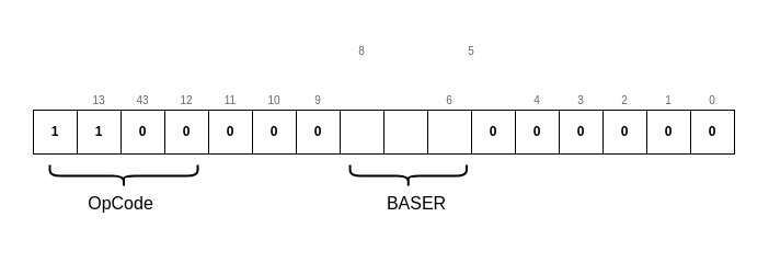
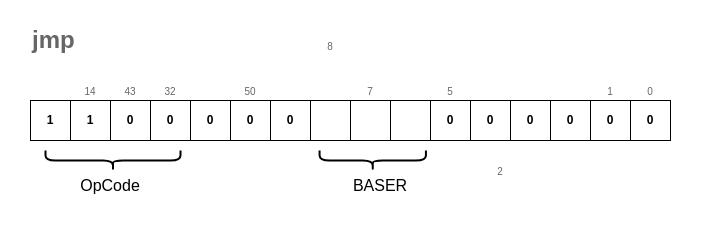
  <mxCell id="0" />
  <mxCell id="1" parent="0" />
  <mxCell id="2" value="" style="rounded=0;whiteSpace=wrap;html=1;fontSize=10;fontColor=#666666;strokeWidth=2;fillColor=none;strokeColor=none;" parent="1" vertex="1"><mxGeometry x="20" y="20" width="660" height="190" as="geometry" /></mxCell>
  <mxCell id="3" value="1" style="rounded=0;whiteSpace=wrap;html=1;fontStyle=1;" parent="1" vertex="1"><mxGeometry x="30" y="100" width="40" height="40" as="geometry" /></mxCell>
  <mxCell id="4" value="1" style="rounded=0;whiteSpace=wrap;html=1;fontStyle=1;" parent="1" vertex="1"><mxGeometry x="70" y="100" width="40" height="40" as="geometry" /></mxCell>
  <mxCell id="5" value="0" style="rounded=0;whiteSpace=wrap;html=1;fontStyle=1;" parent="1" vertex="1"><mxGeometry x="110" y="100" width="40" height="40" as="geometry" /></mxCell>
  <mxCell id="6" value="0" style="rounded=0;whiteSpace=wrap;html=1;fontStyle=1;" parent="1" vertex="1"><mxGeometry x="150" y="100" width="40" height="40" as="geometry" /></mxCell>
  <mxCell id="7" value="0" style="rounded=0;whiteSpace=wrap;html=1;fontStyle=1" parent="1" vertex="1"><mxGeometry x="190" y="100" width="40" height="40" as="geometry" /></mxCell>
  <mxCell id="8" value="0" style="rounded=0;whiteSpace=wrap;html=1;fontStyle=1" parent="1" vertex="1"><mxGeometry x="230" y="100" width="40" height="40" as="geometry" /></mxCell>
  <mxCell id="9" value="0" style="rounded=0;whiteSpace=wrap;html=1;fontStyle=1" parent="1" vertex="1"><mxGeometry x="270" y="100" width="40" height="40" as="geometry" /></mxCell>
  <mxCell id="10" value="" style="rounded=0;whiteSpace=wrap;html=1;" parent="1" vertex="1"><mxGeometry x="310" y="100" width="40" height="40" as="geometry" /></mxCell>
  <mxCell id="11" value="" style="rounded=0;whiteSpace=wrap;html=1;" parent="1" vertex="1"><mxGeometry x="350" y="100" width="40" height="40" as="geometry" /></mxCell>
  <mxCell id="12" value="" style="rounded=0;whiteSpace=wrap;html=1;" parent="1" vertex="1"><mxGeometry x="390" y="100" width="40" height="40" as="geometry" /></mxCell>
  <mxCell id="13" value="0" style="rounded=0;whiteSpace=wrap;html=1;fontStyle=1" parent="1" vertex="1"><mxGeometry x="430" y="100" width="40" height="40" as="geometry" /></mxCell>
  <mxCell id="14" value="0" style="rounded=0;whiteSpace=wrap;html=1;fontStyle=1" parent="1" vertex="1"><mxGeometry x="470" y="100" width="40" height="40" as="geometry" /></mxCell>
  <mxCell id="15" value="0" style="rounded=0;whiteSpace=wrap;html=1;fontStyle=1" parent="1" vertex="1"><mxGeometry x="510" y="100" width="40" height="40" as="geometry" /></mxCell>
  <mxCell id="16" value="0" style="rounded=0;whiteSpace=wrap;html=1;fontStyle=1" parent="1" vertex="1"><mxGeometry x="550" y="100" width="40" height="40" as="geometry" /></mxCell>
  <mxCell id="17" value="0" style="rounded=0;whiteSpace=wrap;html=1;fontStyle=1" parent="1" vertex="1"><mxGeometry x="590" y="100" width="40" height="40" as="geometry" /></mxCell>
  <mxCell id="18" value="0" style="rounded=0;whiteSpace=wrap;html=1;fontStyle=1" parent="1" vertex="1"><mxGeometry x="630" y="100" width="40" height="40" as="geometry" /></mxCell>
  <mxCell id="19" value="" style="shape=curlyBracket;whiteSpace=wrap;html=1;rounded=1;fontSize=16;strokeWidth=2;fillColor=none;rotation=-90;" parent="1" vertex="1"><mxGeometry x="102.5" y="92.5" width="20" height="135" as="geometry" /></mxCell>
  <mxCell id="20" value="OpCode" style="text;html=1;strokeColor=none;fillColor=none;align=center;verticalAlign=middle;whiteSpace=wrap;rounded=0;fontSize=16;" parent="1" vertex="1"><mxGeometry x="80" y="170" width="60" height="30" as="geometry" /></mxCell>
  <mxCell id="21" value="" style="shape=curlyBracket;whiteSpace=wrap;html=1;rounded=1;fontSize=16;strokeWidth=2;fillColor=none;rotation=-90;" parent="1" vertex="1"><mxGeometry x="362.25" y="106.82" width="20" height="106.36" as="geometry" /></mxCell>
  <mxCell id="22" value="BASER" style="text;html=1;strokeColor=none;fillColor=none;align=center;verticalAlign=middle;whiteSpace=wrap;rounded=0;fontSize=16;" parent="1" vertex="1"><mxGeometry x="350" y="170" width="60" height="30" as="geometry" /></mxCell>
  <mxCell id="23" value="0" style="text;html=1;strokeColor=none;fillColor=none;align=center;verticalAlign=bottom;whiteSpace=wrap;rounded=0;fontSize=10;fontColor=#666666;" parent="1" vertex="1"><mxGeometry x="630" y="70" width="40" height="30" as="geometry" /></mxCell>
  <mxCell id="24" value="1" style="text;html=1;strokeColor=none;fillColor=none;align=center;verticalAlign=bottom;whiteSpace=wrap;rounded=0;fontSize=10;fontColor=#666666;" parent="1" vertex="1"><mxGeometry x="590" y="70" width="40" height="30" as="geometry" /></mxCell>
- <mxCell id="25" value="2" style="text;html=1;strokeColor=none;fillColor=none;align=center;verticalAlign=bottom;whiteSpace=wrap;rounded=0;fontSize=10;fontColor=#666666;" parent="1" vertex="1"><mxGeometry x="550" y="70" width="40" height="30" as="geometry" /></mxCell>
- <mxCell id="26" value="3" style="text;html=1;strokeColor=none;fillColor=none;align=center;verticalAlign=bottom;whiteSpace=wrap;rounded=0;fontSize=10;fontColor=#666666;" parent="1" vertex="1"><mxGeometry x="510" y="70" width="40" height="30" as="geometry" /></mxCell>
- <mxCell id="27" value="4" style="text;html=1;strokeColor=none;fillColor=none;align=center;verticalAlign=bottom;whiteSpace=wrap;rounded=0;fontSize=10;fontColor=#666666;" parent="1" vertex="1"><mxGeometry x="470" y="70" width="40" height="30" as="geometry" /></mxCell>
- <mxCell id="28" value="5" style="text;html=1;strokeColor=none;fillColor=none;align=center;verticalAlign=bottom;whiteSpace=wrap;rounded=0;fontSize=10;fontColor=#666666;" parent="1" vertex="1"><mxGeometry x="410" y="25" width="40" height="30" as="geometry" /></mxCell>
- <mxCell id="29" value="6" style="text;html=1;strokeColor=none;fillColor=none;align=center;verticalAlign=bottom;whiteSpace=wrap;rounded=0;fontSize=10;fontColor=#666666;" parent="1" vertex="1"><mxGeometry x="390" y="70" width="40" height="30" as="geometry" /></mxCell>
+ <mxCell id="25" value="2" style="text;html=1;strokeColor=none;fillColor=none;align=center;verticalAlign=bottom;whiteSpace=wrap;rounded=0;fontSize=10;fontColor=#666666;" parent="1" vertex="1"><mxGeometry x="480" y="150" width="40" height="30" as="geometry" /></mxCell>
+ <mxCell id="28" value="5" style="text;html=1;strokeColor=none;fillColor=none;align=center;verticalAlign=bottom;whiteSpace=wrap;rounded=0;fontSize=10;fontColor=#666666;" parent="1" vertex="1"><mxGeometry x="430" y="70" width="40" height="30" as="geometry" /></mxCell>
+ <mxCell id="30" value="7" style="text;html=1;strokeColor=none;fillColor=none;align=center;verticalAlign=bottom;whiteSpace=wrap;rounded=0;fontSize=10;fontColor=#666666;" parent="1" vertex="1"><mxGeometry x="350" y="70" width="40" height="30" as="geometry" /></mxCell>
  <mxCell id="31" value="8" style="text;html=1;strokeColor=none;fillColor=none;align=center;verticalAlign=bottom;whiteSpace=wrap;rounded=0;fontSize=10;fontColor=#666666;" parent="1" vertex="1"><mxGeometry x="310" y="25" width="40" height="30" as="geometry" /></mxCell>
- <mxCell id="32" value="9" style="text;html=1;strokeColor=none;fillColor=none;align=center;verticalAlign=bottom;whiteSpace=wrap;rounded=0;fontSize=10;fontColor=#666666;" parent="1" vertex="1"><mxGeometry x="270" y="70" width="40" height="30" as="geometry" /></mxCell>
- <mxCell id="33" value="10" style="text;html=1;strokeColor=none;fillColor=none;align=center;verticalAlign=bottom;whiteSpace=wrap;rounded=0;fontSize=10;fontColor=#666666;" parent="1" vertex="1"><mxGeometry x="230" y="70" width="40" height="30" as="geometry" /></mxCell>
- <mxCell id="34" value="11" style="text;html=1;strokeColor=none;fillColor=none;align=center;verticalAlign=bottom;whiteSpace=wrap;rounded=0;fontSize=10;fontColor=#666666;" parent="1" vertex="1"><mxGeometry x="190" y="70" width="40" height="30" as="geometry" /></mxCell>
- <mxCell id="35" value="12" style="text;html=1;strokeColor=none;fillColor=none;align=center;verticalAlign=bottom;whiteSpace=wrap;rounded=0;fontSize=10;fontColor=#666666;" parent="1" vertex="1"><mxGeometry x="150" y="70" width="40" height="30" as="geometry" /></mxCell>
+ <mxCell id="33" value="50" style="text;html=1;strokeColor=none;fillColor=none;align=center;verticalAlign=bottom;whiteSpace=wrap;rounded=0;fontSize=10;fontColor=#666666;" parent="1" vertex="1"><mxGeometry x="230" y="70" width="40" height="30" as="geometry" /></mxCell>
+ <mxCell id="35" value="32" style="text;html=1;strokeColor=none;fillColor=none;align=center;verticalAlign=bottom;whiteSpace=wrap;rounded=0;fontSize=10;fontColor=#666666;" parent="1" vertex="1"><mxGeometry x="150" y="70" width="40" height="30" as="geometry" /></mxCell>
  <mxCell id="36" value="43" style="text;html=1;strokeColor=none;fillColor=none;align=center;verticalAlign=bottom;whiteSpace=wrap;rounded=0;fontSize=10;fontColor=#666666;" parent="1" vertex="1"><mxGeometry x="110" y="70" width="40" height="30" as="geometry" /></mxCell>
- <mxCell id="37" value="13" style="text;html=1;strokeColor=none;fillColor=none;align=center;verticalAlign=bottom;whiteSpace=wrap;rounded=0;fontSize=10;fontColor=#666666;" parent="1" vertex="1"><mxGeometry x="70" y="70" width="40" height="30" as="geometry" /></mxCell>
+ <mxCell id="37" value="14" style="text;html=1;strokeColor=none;fillColor=none;align=center;verticalAlign=bottom;whiteSpace=wrap;rounded=0;fontSize=10;fontColor=#666666;" parent="1" vertex="1"><mxGeometry x="70" y="70" width="40" height="30" as="geometry" /></mxCell>
+ <mxCell id="38" value="jmp" style="text;strokeColor=none;fillColor=none;html=1;fontSize=24;fontStyle=1;verticalAlign=middle;align=left;fontColor=#666666;" parent="1" vertex="1"><mxGeometry x="30" y="20" width="100" height="40" as="geometry" /></mxCell>
